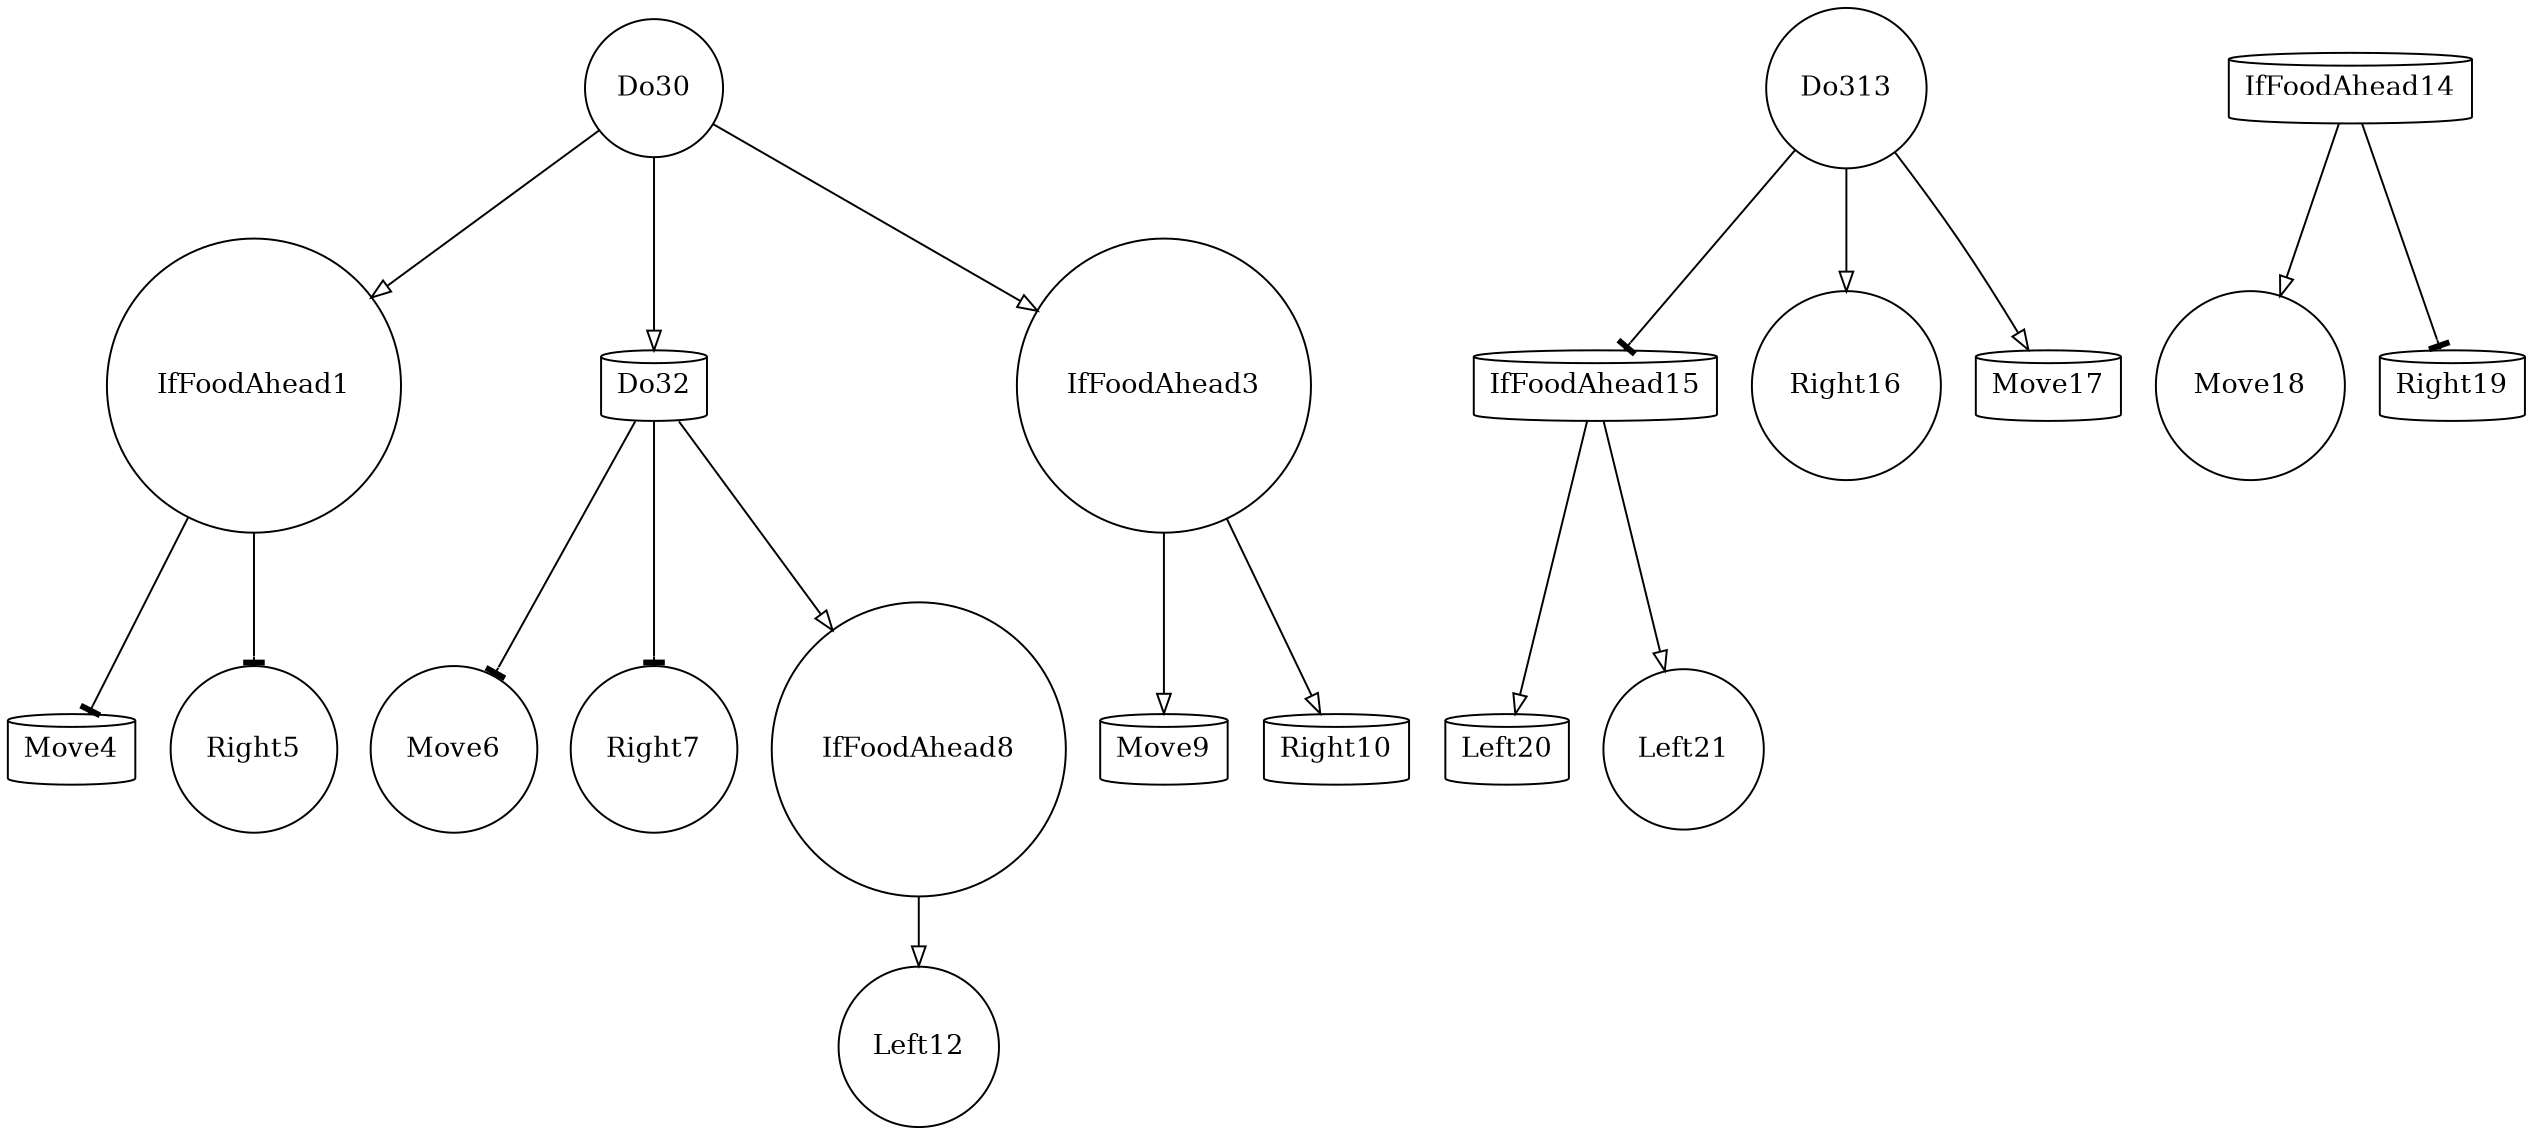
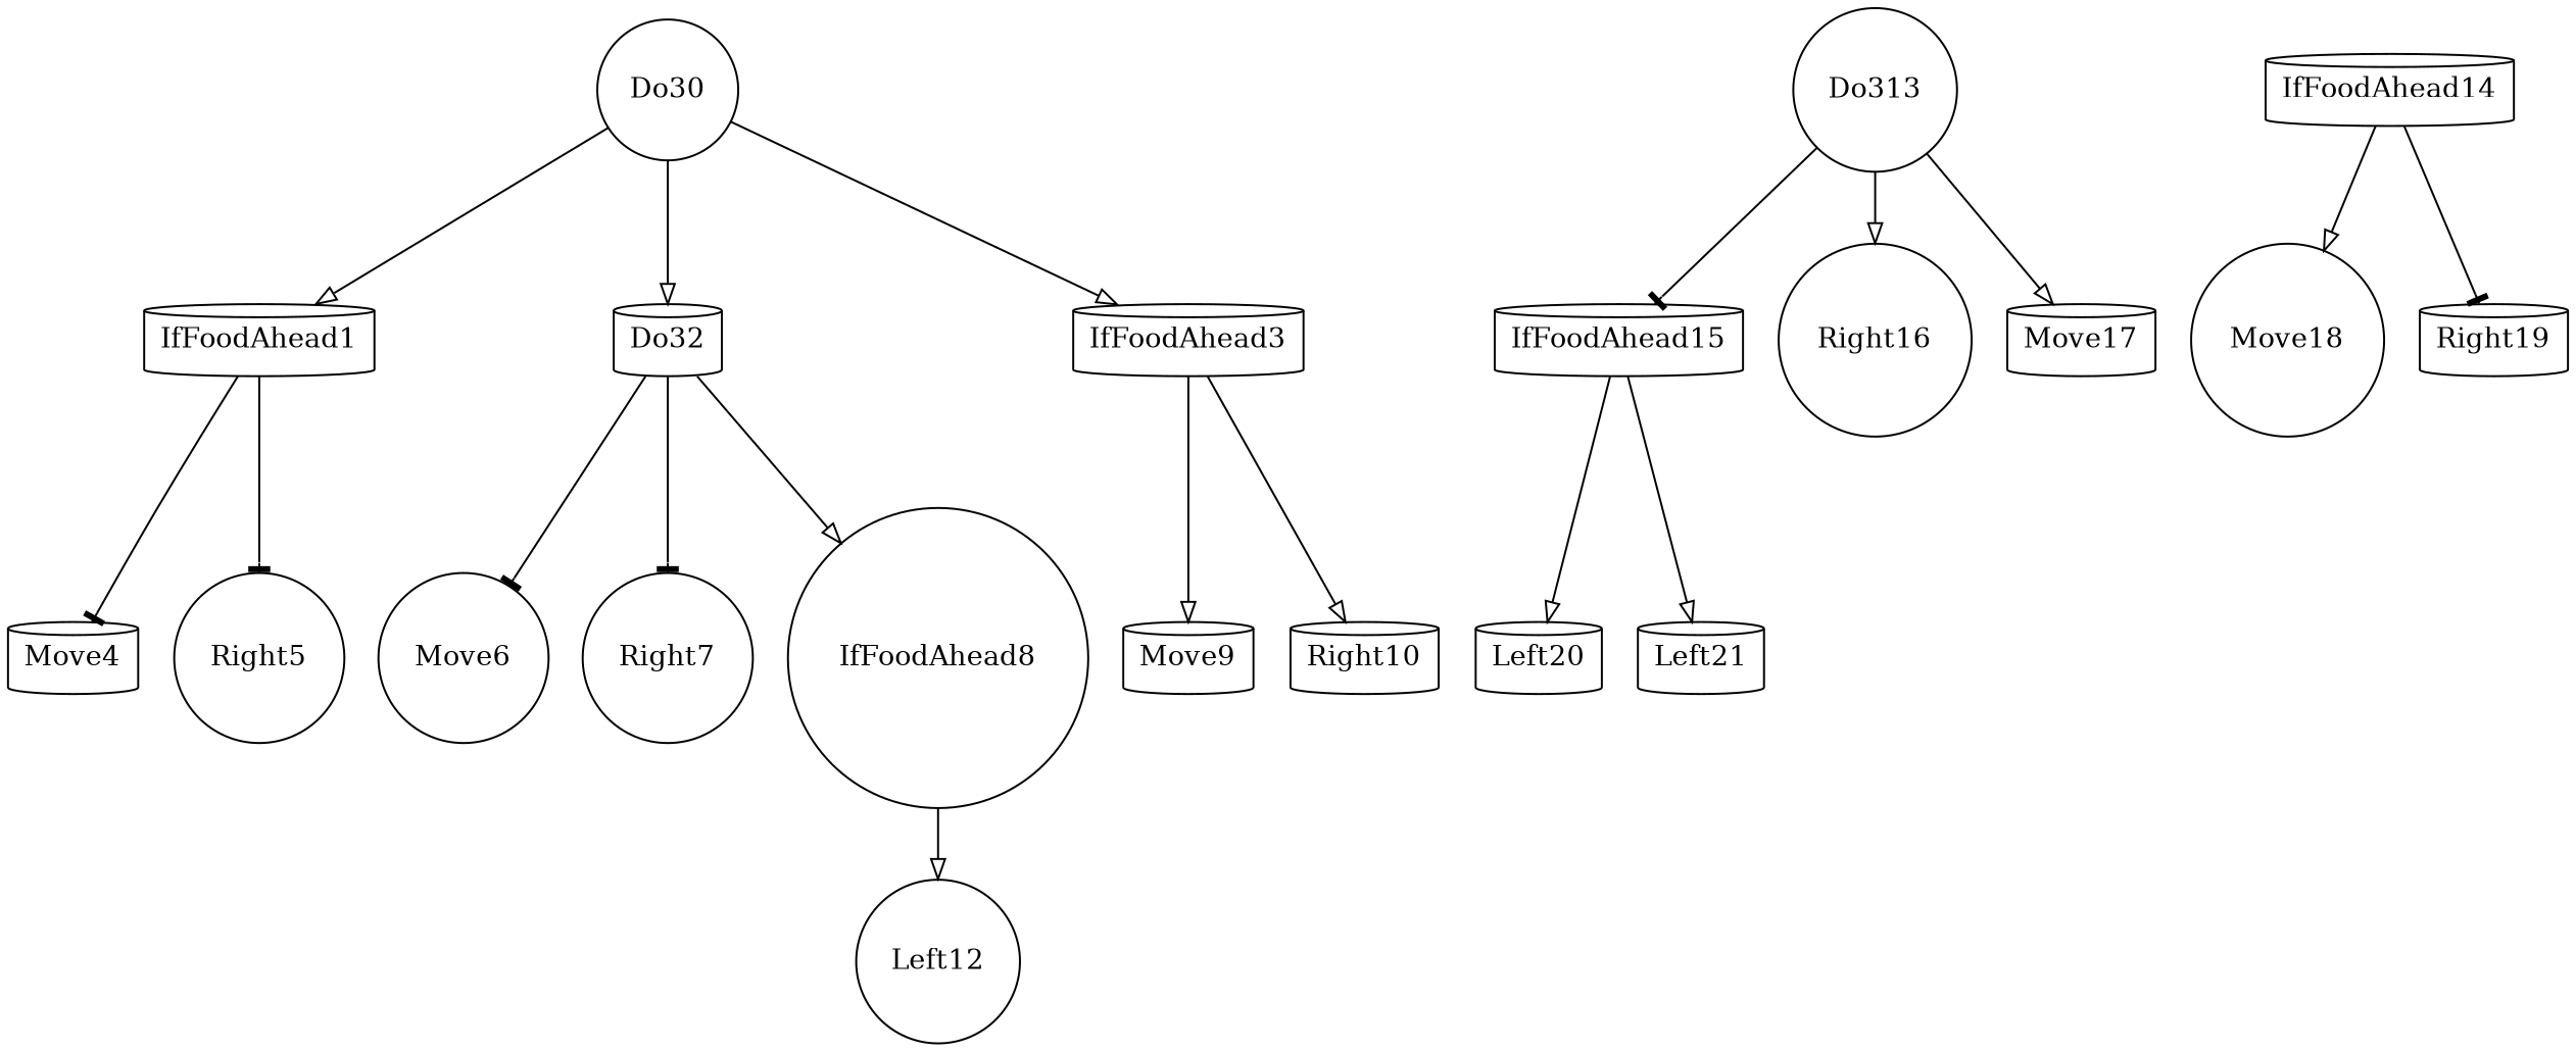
  digraph {
    node [shape=circle]
    edge [arrowhead=onormal]
    Do30
-   IfFoodAhead1
+   IfFoodAhead1 [shape=cylinder]
    Do32 [shape=cylinder]
-   IfFoodAhead3
+   IfFoodAhead3 [shape=cylinder]
    Move4 [shape=cylinder]
    Right5
    Move6
    Right7
    IfFoodAhead8
    Move9 [shape=cylinder]
    Right10 [shape=cylinder]
    n12 [label=Left12]
    IfFoodAhead15 [shape=cylinder]
    Do313
    Right16
    Move17 [shape=cylinder]
    IfFoodAhead14 [shape=cylinder]
    Move18
    Right19 [shape=cylinder]
    Left20 [shape=cylinder]
-   Left21
+   Left21 [shape=cylinder]
    Do30 -> IfFoodAhead1
    Do30 -> Do32
    Do30 -> IfFoodAhead3
    IfFoodAhead1 -> Move4 [arrowhead=tee]
    IfFoodAhead1 -> Right5 [arrowhead=tee]
    Do32 -> Move6 [arrowhead=tee]
    Do32 -> Right7 [arrowhead=tee]
    Do32 -> IfFoodAhead8
    IfFoodAhead3 -> Move9
    IfFoodAhead3 -> Right10
    IfFoodAhead8 -> n12
    IfFoodAhead15 -> Left20
    IfFoodAhead15 -> Left21
    Do313 -> IfFoodAhead15 [arrowhead=tee]
    Do313 -> Right16
    Do313 -> Move17
    IfFoodAhead14 -> Move18
    IfFoodAhead14 -> Right19 [arrowhead=tee]
  }
